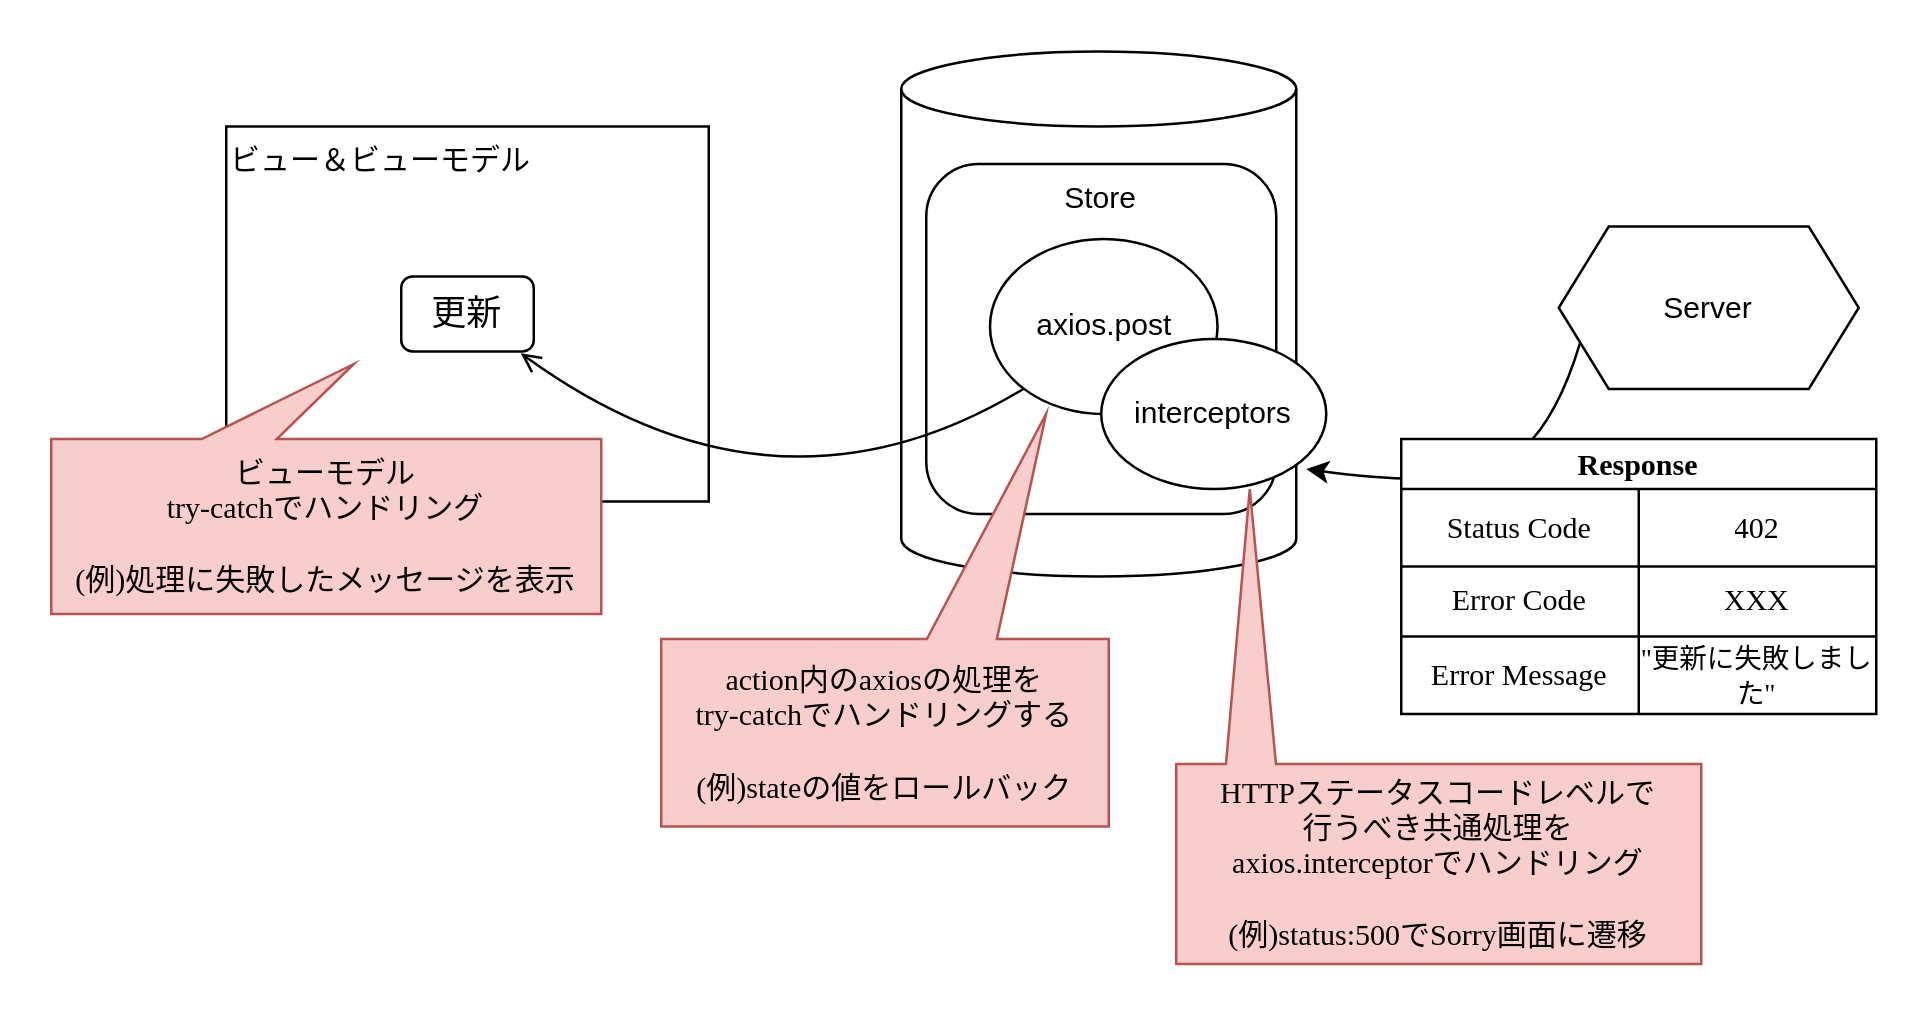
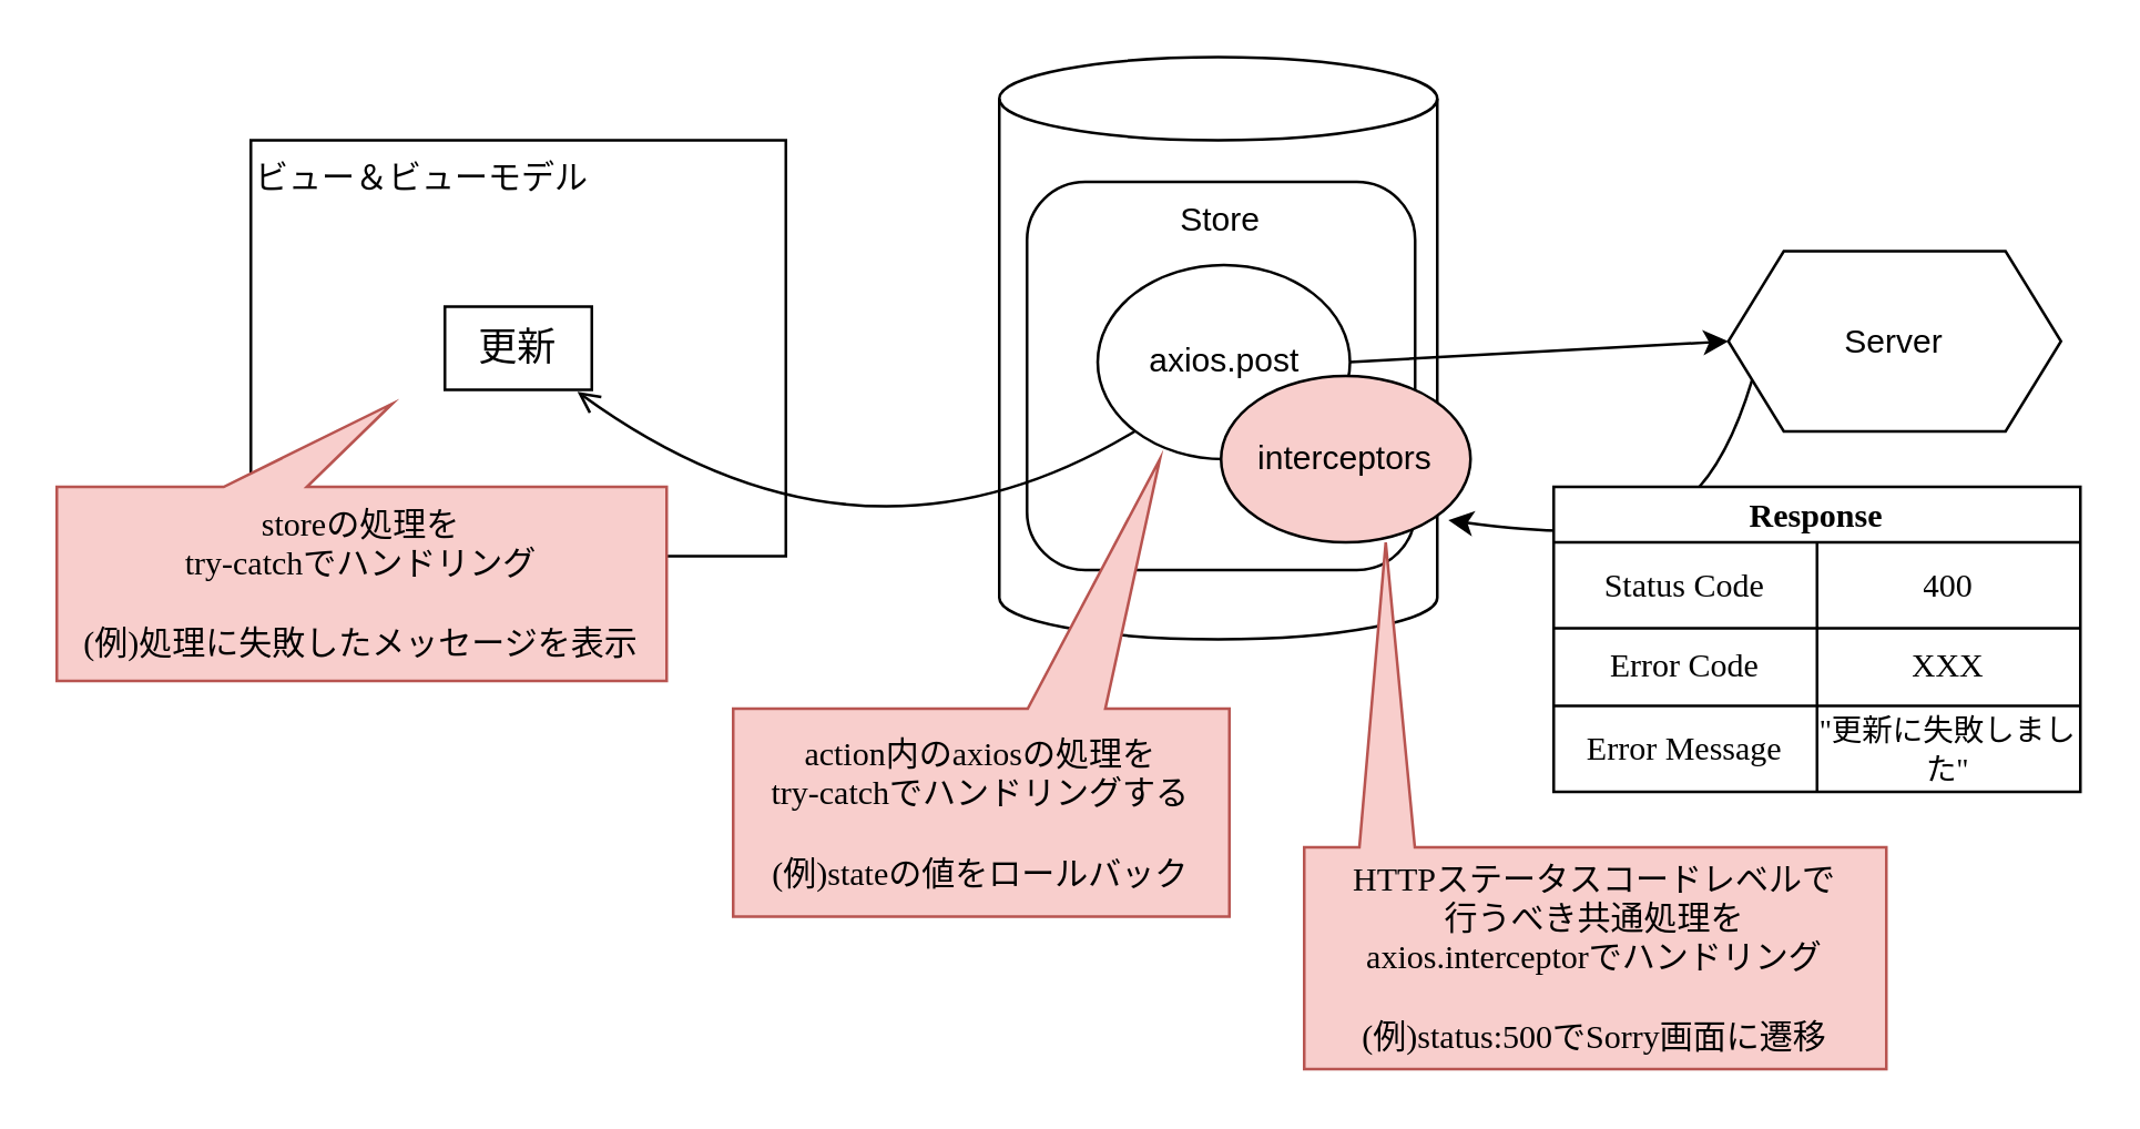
  <mxCell id="0" />
  <mxCell id="1" parent="0" />
  <mxCell id="2" value="" style="shape=cylinder3;whiteSpace=wrap;html=1;boundedLbl=1;backgroundOutline=1;size=15;labelBackgroundColor=none;fontColor=default;fillColor=none;" vertex="1" parent="1"><mxGeometry x="360" y="20" width="158" height="210" as="geometry" /></mxCell>
  <mxCell id="3" value="Store" style="rounded=1;whiteSpace=wrap;html=1;verticalAlign=top;fillColor=none;" vertex="1" parent="1"><mxGeometry x="370" y="65" width="140" height="140" as="geometry" /></mxCell>
  <mxCell id="4" value="ビュー＆ビューモデル" style="rounded=0;whiteSpace=wrap;html=1;fillColor=none;align=left;verticalAlign=top;" vertex="1" parent="1"><mxGeometry x="90" y="50" width="193" height="150" as="geometry" /></mxCell>
- <mxCell id="5" value="&lt;div style=&quot;font-size: 14px; line-height: 19px;&quot;&gt;更新&lt;/div&gt;" style="rounded=1;whiteSpace=wrap;html=1;fillColor=none;fontColor=default;labelBackgroundColor=none;fontFamily=Noto Sans JP;fontSource=https%3A%2F%2Ffonts.googleapis.com%2Fcss%3Ffamily%3DNoto%2BSans%2BJP;" vertex="1" parent="1"><mxGeometry x="160" y="110" width="53" height="30" as="geometry" /></mxCell>
+ <mxCell id="5" value="&lt;div style=&quot;font-size: 14px; line-height: 19px;&quot;&gt;更新&lt;/div&gt;" style="whiteSpace=wrap;html=1;fillColor=none;fontColor=default;labelBackgroundColor=none;fontFamily=Noto Sans JP;fontSource=https%3A%2F%2Ffonts.googleapis.com%2Fcss%3Ffamily%3DNoto%2BSans%2BJP;rounded=0;" vertex="1" parent="1"><mxGeometry x="160" y="110" width="53" height="30" as="geometry" /></mxCell>
  <mxCell id="6" value="Server" style="shape=hexagon;perimeter=hexagonPerimeter2;whiteSpace=wrap;html=1;fixedSize=1;labelBackgroundColor=none;fontColor=default;fillColor=none;" vertex="1" parent="1"><mxGeometry x="623" y="90" width="120" height="65" as="geometry" /></mxCell>
+ <mxCell id="7" style="edgeStyle=none;html=1;exitX=1;exitY=0.5;exitDx=0;exitDy=0;entryX=0;entryY=0.5;entryDx=0;entryDy=0;fontColor=default;" edge="1" parent="1" source="8" target="6"><mxGeometry relative="1" as="geometry" /></mxCell>
  <mxCell id="8" value="axios.post" style="ellipse;whiteSpace=wrap;html=1;labelBackgroundColor=none;fontColor=default;fillColor=none;" vertex="1" parent="1"><mxGeometry x="395.5" y="95" width="91" height="70" as="geometry" /></mxCell>
  <mxCell id="9" value="" style="curved=1;endArrow=classic;html=1;fontFamily=Noto Sans JP;fontSource=https%3A%2F%2Ffonts.googleapis.com%2Fcss%3Ffamily%3DNoto%2BSans%2BJP;fontColor=default;exitX=0;exitY=0.75;exitDx=0;exitDy=0;entryX=0.911;entryY=0.867;entryDx=0;entryDy=0;entryPerimeter=0;" edge="1" parent="1" source="6" target="23"><mxGeometry width="50" height="50" relative="1" as="geometry"><mxPoint x="573" y="165" as="sourcePoint" /><mxPoint x="623" y="115" as="targetPoint" /><Array as="points"><mxPoint x="620" y="175" /><mxPoint x="580" y="195" /></Array></mxGeometry></mxCell>
  <mxCell id="10" value="Response" style="shape=table;startSize=20;container=1;collapsible=0;childLayout=tableLayout;fontStyle=1;align=center;pointerEvents=1;labelBackgroundColor=none;fontFamily=Noto Sans JP;fontSource=https%3A%2F%2Ffonts.googleapis.com%2Fcss%3Ffamily%3DNoto%2BSans%2BJP;fontColor=default;fillColor=default;strokeWidth=1;swimlaneFillColor=default;" vertex="1" parent="1"><mxGeometry x="560" y="175" width="190" height="110" as="geometry" /></mxCell>
  <mxCell id="11" value="" style="shape=partialRectangle;html=1;whiteSpace=wrap;collapsible=0;dropTarget=0;pointerEvents=0;fillColor=none;top=0;left=0;bottom=0;right=0;points=[[0,0.5],[1,0.5]];portConstraint=eastwest;labelBackgroundColor=none;fontFamily=Noto Sans JP;fontSource=https%3A%2F%2Ffonts.googleapis.com%2Fcss%3Ffamily%3DNoto%2BSans%2BJP;fontColor=default;strokeWidth=1;" vertex="1" parent="10"><mxGeometry y="20" width="190" height="31" as="geometry" /></mxCell>
  <mxCell id="12" value="Status Code" style="shape=partialRectangle;html=1;whiteSpace=wrap;connectable=0;fillColor=none;top=0;left=0;bottom=0;right=0;overflow=hidden;pointerEvents=1;labelBackgroundColor=none;fontFamily=Noto Sans JP;fontSource=https%3A%2F%2Ffonts.googleapis.com%2Fcss%3Ffamily%3DNoto%2BSans%2BJP;fontColor=default;strokeWidth=1;perimeterSpacing=1;" vertex="1" parent="11"><mxGeometry width="95" height="31" as="geometry"><mxRectangle width="95" height="31" as="alternateBounds" /></mxGeometry></mxCell>
- <mxCell id="13" value="402" style="shape=partialRectangle;html=1;whiteSpace=wrap;connectable=0;fillColor=none;top=0;left=0;bottom=0;right=0;overflow=hidden;pointerEvents=1;labelBackgroundColor=none;fontFamily=Noto Sans JP;fontSource=https%3A%2F%2Ffonts.googleapis.com%2Fcss%3Ffamily%3DNoto%2BSans%2BJP;fontColor=default;strokeWidth=1;" vertex="1" parent="11"><mxGeometry x="95" width="95" height="31" as="geometry"><mxRectangle width="95" height="31" as="alternateBounds" /></mxGeometry></mxCell>
+ <mxCell id="13" value="400" style="shape=partialRectangle;html=1;whiteSpace=wrap;connectable=0;fillColor=none;top=0;left=0;bottom=0;right=0;overflow=hidden;pointerEvents=1;labelBackgroundColor=none;fontFamily=Noto Sans JP;fontSource=https%3A%2F%2Ffonts.googleapis.com%2Fcss%3Ffamily%3DNoto%2BSans%2BJP;fontColor=default;strokeWidth=1;" vertex="1" parent="11"><mxGeometry x="95" width="95" height="31" as="geometry"><mxRectangle width="95" height="31" as="alternateBounds" /></mxGeometry></mxCell>
  <mxCell id="14" value="" style="shape=partialRectangle;html=1;whiteSpace=wrap;collapsible=0;dropTarget=0;pointerEvents=0;fillColor=none;top=0;left=0;bottom=0;right=0;points=[[0,0.5],[1,0.5]];portConstraint=eastwest;labelBackgroundColor=none;fontFamily=Noto Sans JP;fontSource=https%3A%2F%2Ffonts.googleapis.com%2Fcss%3Ffamily%3DNoto%2BSans%2BJP;fontColor=default;strokeWidth=1;" vertex="1" parent="10"><mxGeometry y="51" width="190" height="28" as="geometry" /></mxCell>
  <mxCell id="15" value="Error Code" style="shape=partialRectangle;html=1;whiteSpace=wrap;connectable=0;fillColor=none;top=0;left=0;bottom=0;right=0;overflow=hidden;pointerEvents=1;labelBackgroundColor=none;fontFamily=Noto Sans JP;fontSource=https%3A%2F%2Ffonts.googleapis.com%2Fcss%3Ffamily%3DNoto%2BSans%2BJP;fontColor=default;strokeWidth=1;" vertex="1" parent="14"><mxGeometry width="95" height="28" as="geometry"><mxRectangle width="95" height="28" as="alternateBounds" /></mxGeometry></mxCell>
  <mxCell id="16" value="XXX" style="shape=partialRectangle;html=1;whiteSpace=wrap;connectable=0;fillColor=none;top=0;left=0;bottom=0;right=0;overflow=hidden;pointerEvents=1;labelBackgroundColor=none;fontFamily=Noto Sans JP;fontSource=https%3A%2F%2Ffonts.googleapis.com%2Fcss%3Ffamily%3DNoto%2BSans%2BJP;fontColor=default;strokeWidth=1;" vertex="1" parent="14"><mxGeometry x="95" width="95" height="28" as="geometry"><mxRectangle width="95" height="28" as="alternateBounds" /></mxGeometry></mxCell>
  <mxCell id="17" value="" style="shape=partialRectangle;html=1;whiteSpace=wrap;collapsible=0;dropTarget=0;pointerEvents=0;fillColor=none;top=0;left=0;bottom=0;right=0;points=[[0,0.5],[1,0.5]];portConstraint=eastwest;labelBackgroundColor=none;fontFamily=Noto Sans JP;fontSource=https%3A%2F%2Ffonts.googleapis.com%2Fcss%3Ffamily%3DNoto%2BSans%2BJP;fontColor=default;strokeWidth=1;" vertex="1" parent="10"><mxGeometry y="79" width="190" height="31" as="geometry" /></mxCell>
  <mxCell id="18" value="Error Message" style="shape=partialRectangle;html=1;whiteSpace=wrap;connectable=0;fillColor=none;top=0;left=0;bottom=0;right=0;overflow=hidden;pointerEvents=1;labelBackgroundColor=none;fontFamily=Noto Sans JP;fontSource=https%3A%2F%2Ffonts.googleapis.com%2Fcss%3Ffamily%3DNoto%2BSans%2BJP;fontColor=default;strokeWidth=1;" vertex="1" parent="17"><mxGeometry width="95" height="31" as="geometry"><mxRectangle width="95" height="31" as="alternateBounds" /></mxGeometry></mxCell>
  <mxCell id="19" value="&quot;更新に失敗しました&quot;" style="shape=partialRectangle;html=1;whiteSpace=wrap;connectable=0;fillColor=none;top=0;left=0;bottom=0;right=0;overflow=hidden;pointerEvents=1;labelBackgroundColor=none;fontFamily=Noto Sans JP;fontSource=https%3A%2F%2Ffonts.googleapis.com%2Fcss%3Ffamily%3DNoto%2BSans%2BJP;fontColor=default;strokeWidth=1;fontSize=11;" vertex="1" parent="17"><mxGeometry x="95" width="95" height="31" as="geometry"><mxRectangle width="95" height="31" as="alternateBounds" /></mxGeometry></mxCell>
  <mxCell id="20" value="" style="curved=1;endArrow=open;html=1;fontFamily=Noto Sans JP;fontSource=https%3A%2F%2Ffonts.googleapis.com%2Fcss%3Ffamily%3DNoto%2BSans%2BJP;fontColor=default;exitX=0;exitY=1;exitDx=0;exitDy=0;entryX=0.902;entryY=1.022;entryDx=0;entryDy=0;entryPerimeter=0;" edge="1" parent="1" source="8" target="5"><mxGeometry width="50" height="50" relative="1" as="geometry"><mxPoint x="641.571" y="152.143" as="sourcePoint" /><mxPoint x="493.426" y="163.284" as="targetPoint" /><Array as="points"><mxPoint x="310" y="215" /></Array></mxGeometry></mxCell>
  <mxCell id="21" value="action内のaxiosの処理を&lt;br&gt;try-catchでハンドリングする&lt;br&gt;&lt;br&gt;(例)stateの値をロールバック" style="shape=callout;whiteSpace=wrap;html=1;perimeter=calloutPerimeter;labelBackgroundColor=none;fontFamily=Noto Sans JP;fontSource=https%3A%2F%2Ffonts.googleapis.com%2Fcss%3Ffamily%3DNoto%2BSans%2BJP;fillColor=#f8cecc;size=90;position=0.25;base=28;direction=west;position2=0.14;strokeColor=#b85450;align=center;spacingLeft=2;spacingRight=2;" vertex="1" parent="1"><mxGeometry x="264" y="165" width="179" height="165" as="geometry" /></mxCell>
- <mxCell id="22" value="ビューモデル&lt;br&gt;try-catchでハンドリング&lt;br&gt;&lt;br&gt;(例)処理に失敗したメッセージを表示" style="shape=callout;whiteSpace=wrap;html=1;perimeter=calloutPerimeter;labelBackgroundColor=none;fontFamily=Noto Sans JP;fontSource=https%3A%2F%2Ffonts.googleapis.com%2Fcss%3Ffamily%3DNoto%2BSans%2BJP;fillColor=#f8cecc;size=30;position=0.59;base=30;direction=west;position2=0.45;strokeColor=#b85450;align=center;spacingLeft=1;spacingRight=1;" vertex="1" parent="1"><mxGeometry x="20" y="145" width="220" height="100" as="geometry" /></mxCell>
- <mxCell id="23" value="interceptors" style="ellipse;whiteSpace=wrap;html=1;" vertex="1" parent="1"><mxGeometry x="440" y="135" width="90" height="60" as="geometry" /></mxCell>
+ <mxCell id="22" value="storeの処理を&lt;br&gt;try-catchでハンドリング&lt;br&gt;&lt;br&gt;(例)処理に失敗したメッセージを表示" style="shape=callout;whiteSpace=wrap;html=1;perimeter=calloutPerimeter;labelBackgroundColor=none;fontFamily=Noto Sans JP;fontSource=https%3A%2F%2Ffonts.googleapis.com%2Fcss%3Ffamily%3DNoto%2BSans%2BJP;fillColor=#f8cecc;size=30;position=0.59;base=30;direction=west;position2=0.45;strokeColor=#b85450;align=center;spacingLeft=1;spacingRight=1;" vertex="1" parent="1"><mxGeometry x="20" y="145" width="220" height="100" as="geometry" /></mxCell>
+ <mxCell id="23" value="interceptors" style="ellipse;whiteSpace=wrap;html=1;fillColor=#f8cecc;" vertex="1" parent="1"><mxGeometry x="440" y="135" width="90" height="60" as="geometry" /></mxCell>
  <mxCell id="24" value="HTTPステータスコードレベルで&lt;br&gt;行うべき共通処理を&lt;br&gt;axios.interceptorでハンドリング&lt;br&gt;&lt;br&gt;(例)status:500でSorry画面に遷移" style="shape=callout;whiteSpace=wrap;html=1;perimeter=calloutPerimeter;labelBackgroundColor=none;fontFamily=Noto Sans JP;fontSource=https%3A%2F%2Ffonts.googleapis.com%2Fcss%3Ffamily%3DNoto%2BSans%2BJP;fillColor=#f8cecc;size=110;position=0.81;base=20;direction=west;position2=0.86;strokeColor=#b85450;align=center;spacingLeft=2;spacingRight=2;" vertex="1" parent="1"><mxGeometry x="470" y="195" width="210" height="190" as="geometry" /></mxCell>
